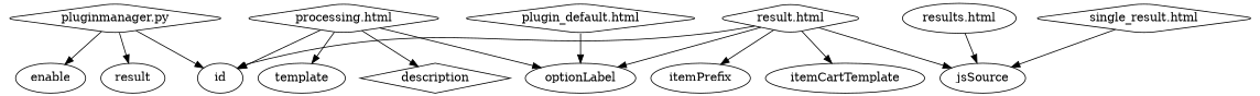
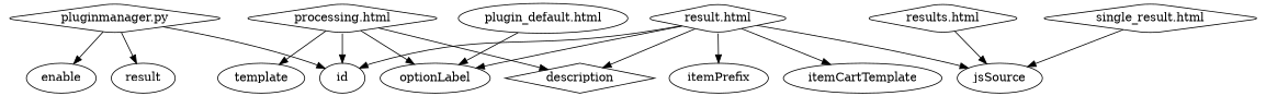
  digraph {
    fontname="DejaVu Serif"
    node [fontname="DejaVu Serif"]
    edge [fontname="DejaVu Serif"]
    n1 [label="pluginmanager.py" shape=diamond style=rounded]
    n2 [label=id]
    n3 [label=result]
    enable
    n5 [label="processing.html" shape=diamond style=rounded]
    n6 [label=template]
    n7 [label=description shape=diamond]
    n8 [label=optionLabel]
-   n9 [label="plugin_default.html" shape=diamond style=rounded]
+   n9 [label="plugin_default.html" shape=ellipse style=rounded]
    n10 [label="result.html" shape=diamond style=rounded]
    n11 [label=jsSource]
    n12 [label=itemCartTemplate]
    n13 [label=itemPrefix]
-   n14 [label="results.html" shape=ellipse style=rounded]
+   n14 [label="results.html" shape=diamond style=rounded]
    n15 [label="single_result.html" shape=diamond style=rounded]
    n1 -> n2
    n1 -> n3
    n1 -> enable
    n5 -> n2
    n5 -> n6
    n5 -> n7
    n5 -> n8
    n9 -> n8
    n10 -> n2
+   n10 -> n7
    n10 -> n8
    n10 -> n11
    n10 -> n12
    n10 -> n13
    n14 -> n11
    n15 -> n11
  }
